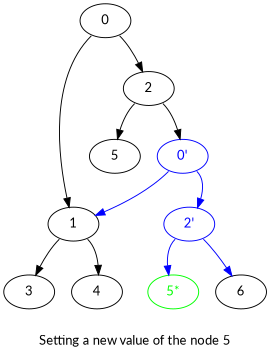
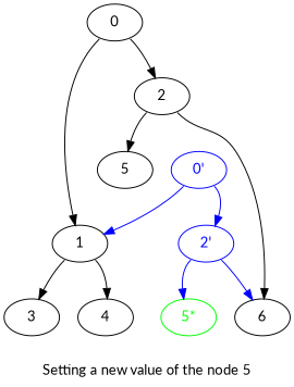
  digraph {
    fontname=Lato
    label="Setting a new value of the node 5"
    node [fontname=Lato]
    edge [fontname=Lato tailport=sw]
    0
    1
    2
    3
    4
    5
    6
    "0'" [color=blue fontcolor=blue]
    "2'" [color=blue fontcolor=blue]
    "5*" [color=green fontcolor=green]
    0 -> 1
    0 -> 2 [tailport=se]
    1 -> 3
    1 -> 4 [tailport=se]
    2 -> 5
-   2 -> "0'" [tailport=se]
+   2 -> 6 [tailport=se]
    "0'" -> 1 [color=blue]
    "0'" -> "2'" [color=blue tailport=se]
    "2'" -> 6 [color=blue tailport=se]
    "2'" -> "5*" [color=blue]
  }
